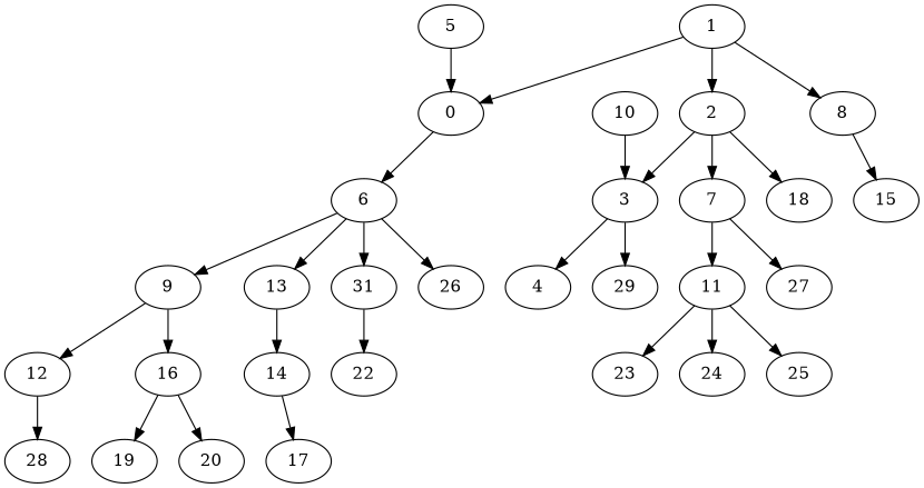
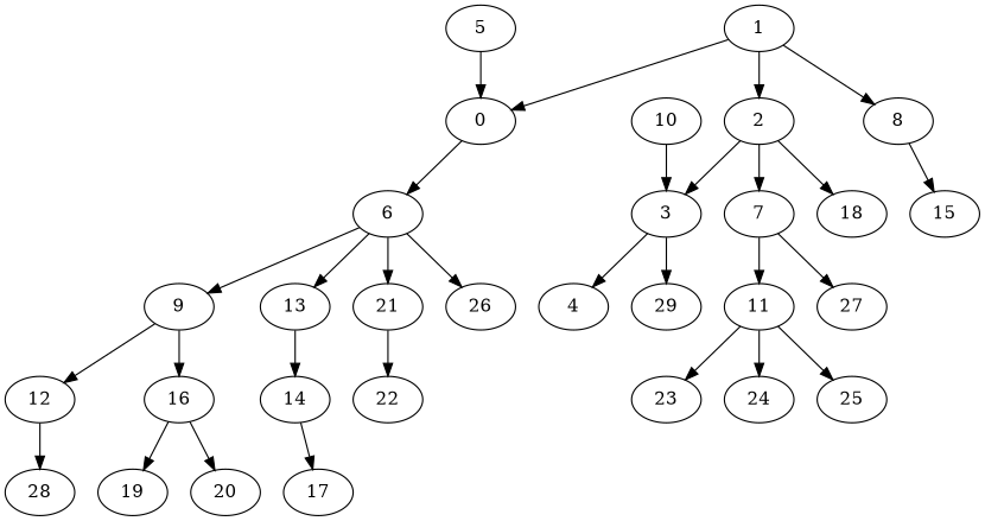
  digraph {
    5
    0
    6
    1
    2
    8
    9
    13
-   21 [label=31]
+   21
    26
    3
    7
    18
    15
    4
    29
    11
    27
    10
    23
    24
    25
    12
    16
    14
    22
    28
    19
    20
    17
    5 -> 0
    0 -> 6
    6 -> 9
    6 -> 13
    6 -> 21
    6 -> 26
    1 -> 0
    1 -> 2
    1 -> 8
    2 -> 3
    2 -> 7
    2 -> 18
    8 -> 15
    9 -> 12
    9 -> 16
    13 -> 14
    21 -> 22
    3 -> 4
    3 -> 29
    7 -> 11
    7 -> 27
    11 -> 23
    11 -> 24
    11 -> 25
    10 -> 3
    12 -> 28
    16 -> 19
    16 -> 20
    14 -> 17
  }
